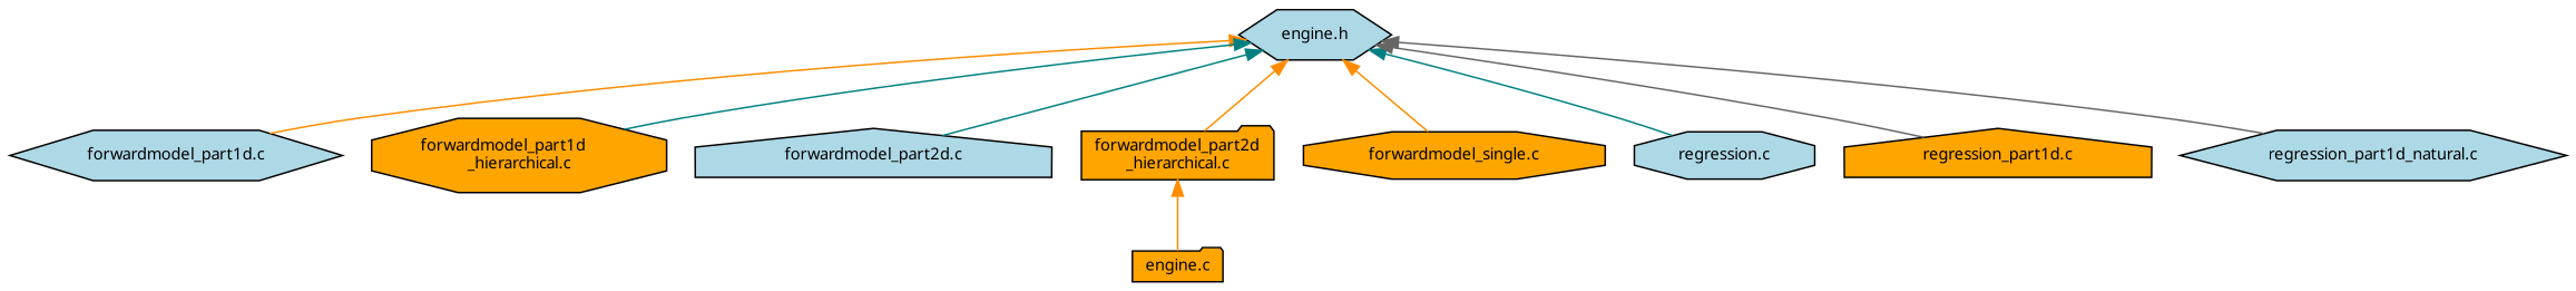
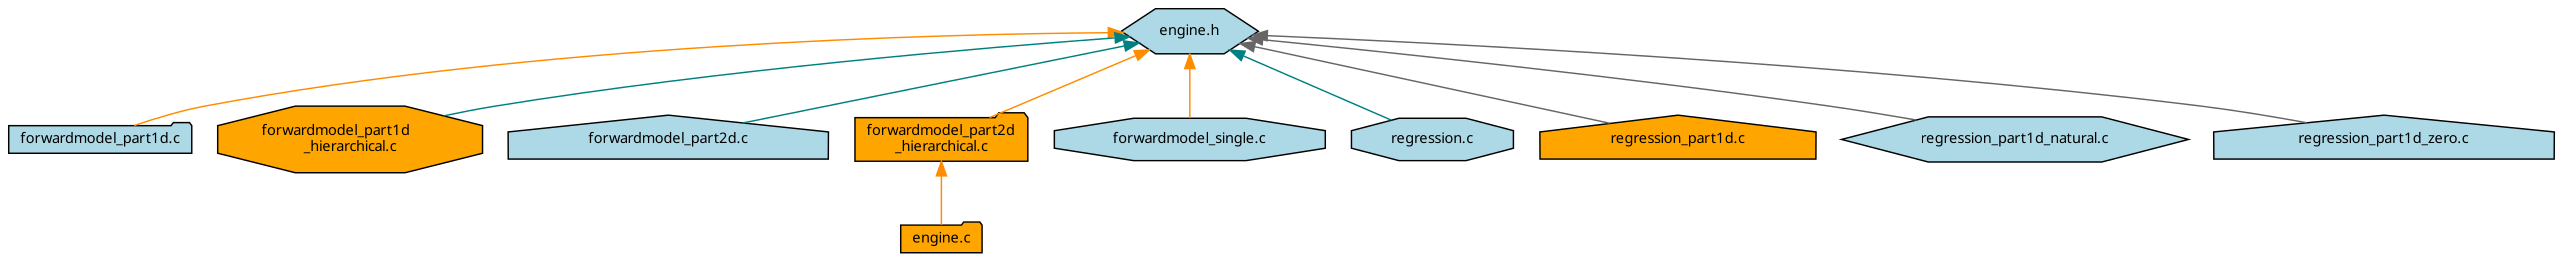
  digraph {
    node [color=black fillcolor=lightblue fontname="FreeSans.ttf" fontsize=10 shape=hexagon style=filled]
    edge [color=darkorange dir=back fontname="FreeSans.ttf" fontsize=10 labelfontname="FreeSans.ttf" labelfontsize=10 style=solid]
    n1 [fontcolor=black height=0.2 label="engine.h" width=0.4]
-   n2 [height=0.2 label="forwardmodel_part1d.c" width=0.4]
+   n2 [height=0.2 label="forwardmodel_part1d.c" shape=folder width=0.4]
    n3 [fillcolor=orange height=0.2 label="forwardmodel_part1d\l_hierarchical.c" shape=octagon width=0.4]
    n4 [height=0.2 label="forwardmodel_part2d.c" shape=house width=0.4]
    n5 [fillcolor=orange height=0.2 label="forwardmodel_part2d\l_hierarchical.c" shape=folder width=0.4]
-   n6 [fillcolor=orange height=0.2 label="forwardmodel_single.c" shape=octagon width=0.4]
+   n6 [height=0.2 label="forwardmodel_single.c" shape=octagon width=0.4]
    n7 [height=0.2 label="regression.c" shape=octagon width=0.4]
    n8 [fillcolor=orange height=0.2 label="regression_part1d.c" shape=house width=0.4]
    n9 [height=0.2 label="regression_part1d_natural.c" width=0.4]
+   n10 [height=0.2 label="regression_part1d_zero.c" shape=house width=0.4]
    n11 [fillcolor=orange height=0.2 label="engine.c" shape=folder width=0.4]
    n1 -> n2
    n1 -> n3 [color=teal]
    n1 -> n4 [color=teal]
    n1 -> n5
    n1 -> n6
    n1 -> n7 [color=teal]
    n1 -> n8 [color=gray40]
    n1 -> n9 [color=gray40]
+   n1 -> n10 [color=gray40]
    n5 -> n11
  }
